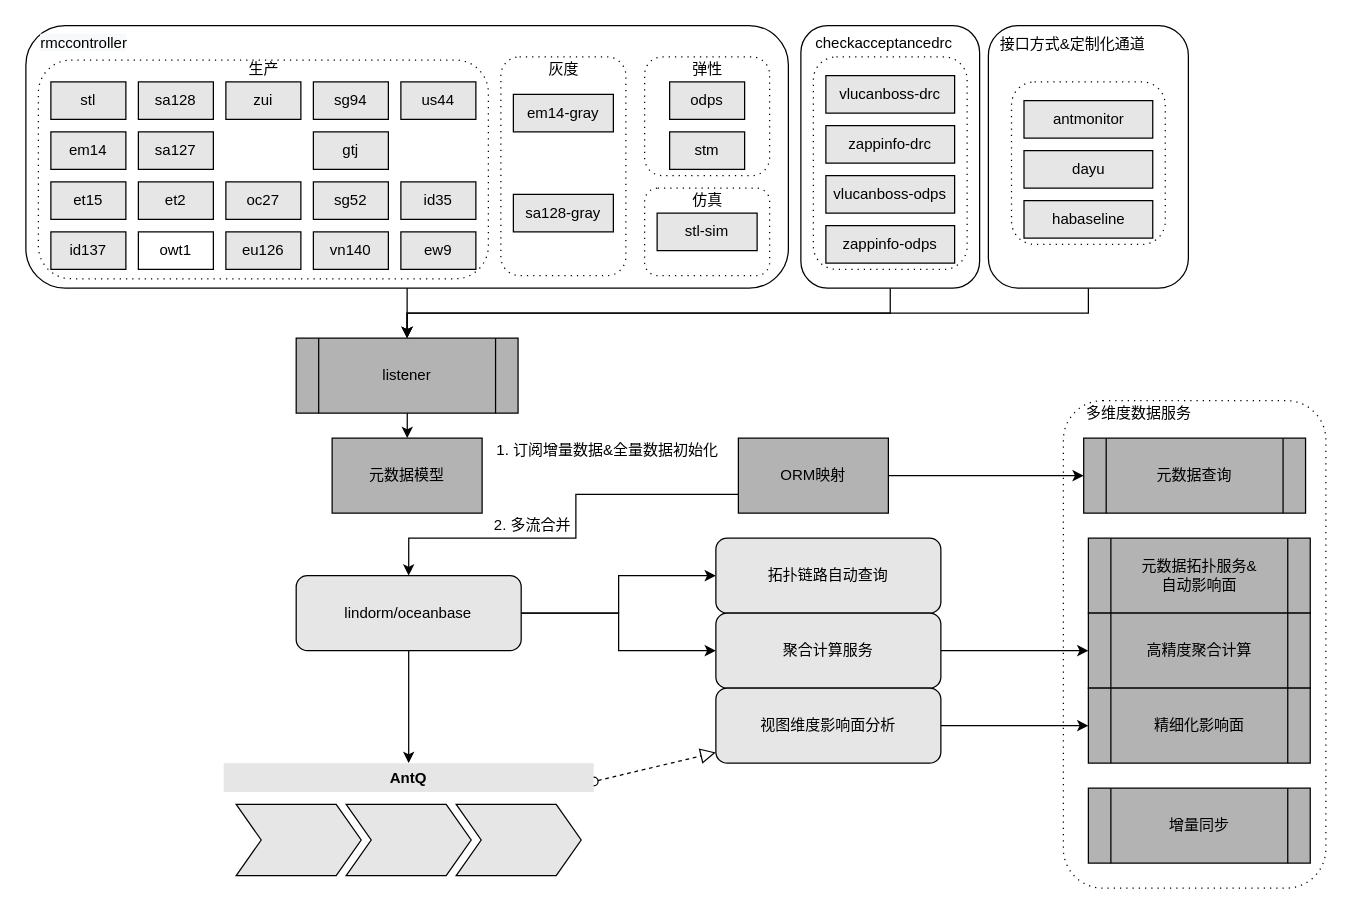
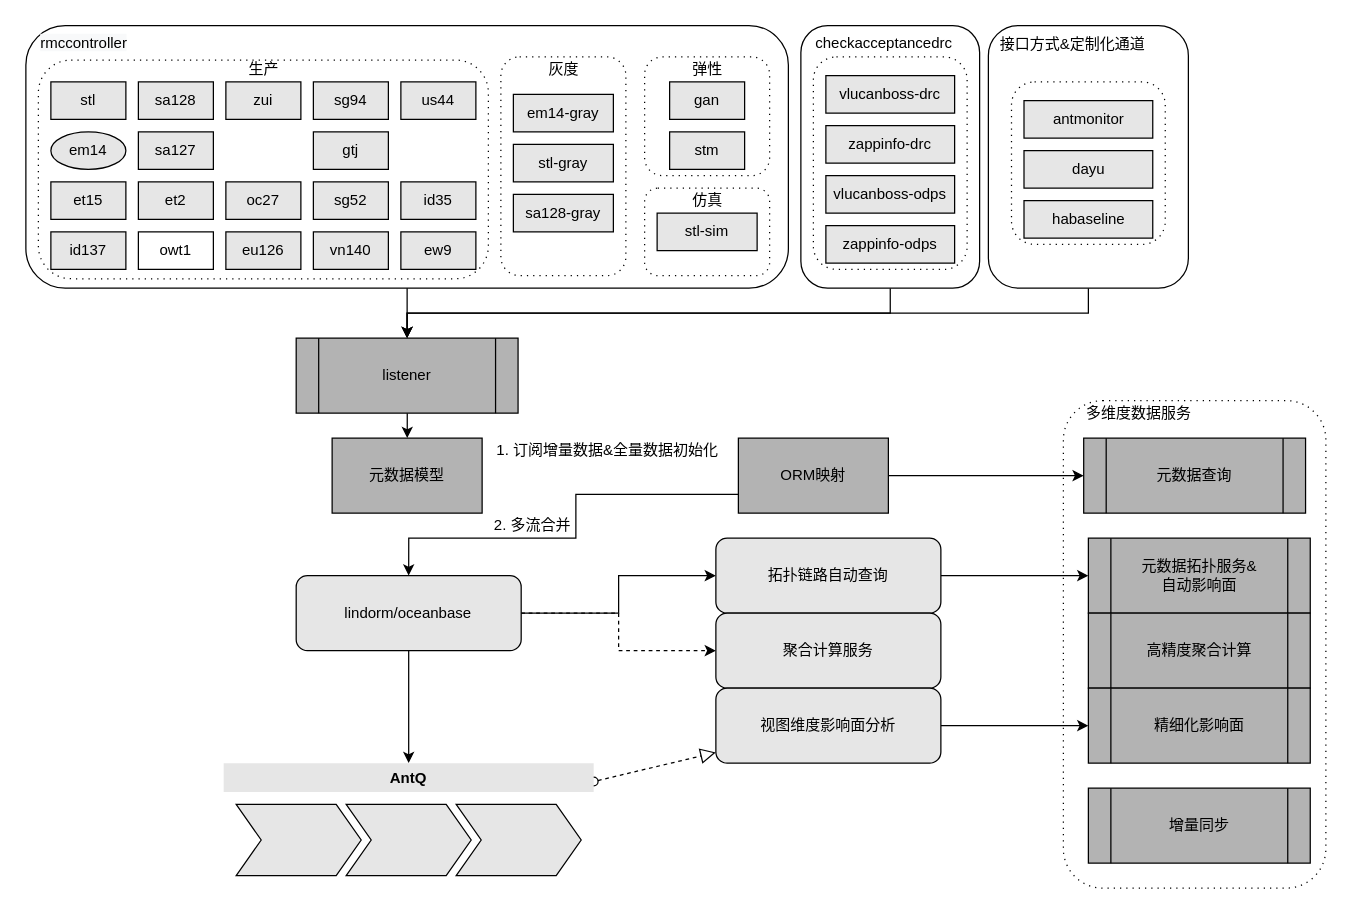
  <mxCell id="0" />
  <mxCell id="1" parent="0" />
  <mxCell id="2" value="" style="rounded=1;whiteSpace=wrap;html=1;" parent="1" vertex="1"><mxGeometry x="20" y="20" width="610" height="210" as="geometry" /></mxCell>
  <mxCell id="3" value="" style="shape=ext;rounded=1;html=1;whiteSpace=wrap;dashed=1;dashPattern=1 4;" parent="1" vertex="1"><mxGeometry x="30" y="47.5" width="360" height="175" as="geometry" /></mxCell>
  <mxCell id="4" style="edgeStyle=orthogonalEdgeStyle;rounded=0;orthogonalLoop=1;jettySize=auto;html=1;exitX=0.5;exitY=1;exitDx=0;exitDy=0;entryX=0.5;entryY=0;entryDx=0;entryDy=0;strokeColor=#000000;fillColor=#E6E6E6;" parent="1" source="2" target="53" edge="1"><mxGeometry relative="1" as="geometry" /></mxCell>
  <mxCell id="5" value="" style="shape=ext;rounded=1;html=1;whiteSpace=wrap;dashed=1;dashPattern=1 4;" parent="1" vertex="1"><mxGeometry x="515" y="150" width="100" height="70" as="geometry" /></mxCell>
  <mxCell id="6" value="" style="shape=ext;rounded=1;html=1;whiteSpace=wrap;dashed=1;dashPattern=1 4;" parent="1" vertex="1"><mxGeometry x="515" y="45" width="100" height="95" as="geometry" /></mxCell>
  <mxCell id="7" value="" style="shape=ext;rounded=1;html=1;whiteSpace=wrap;dashed=1;dashPattern=1 4;" parent="1" vertex="1"><mxGeometry x="400" y="45" width="100" height="175" as="geometry" /></mxCell>
  <mxCell id="8" value="" style="shape=ext;rounded=1;html=1;whiteSpace=wrap;dashed=1;dashPattern=1 4;" parent="1" vertex="1"><mxGeometry x="850" y="320" width="210" height="390" as="geometry" /></mxCell>
  <mxCell id="9" value="gtj" style="rounded=0;whiteSpace=wrap;html=1;fillColor=#E6E6E6;" parent="1" vertex="1"><mxGeometry x="250" y="105" width="60" height="30" as="geometry" /></mxCell>
  <mxCell id="10" value="sa128" style="rounded=0;whiteSpace=wrap;html=1;fillColor=#E6E6E6;" parent="1" vertex="1"><mxGeometry x="110" y="65" width="60" height="30" as="geometry" /></mxCell>
  <mxCell id="11" value="ew9" style="rounded=0;whiteSpace=wrap;html=1;fillColor=#E6E6E6;" parent="1" vertex="1"><mxGeometry x="320" y="185" width="60" height="30" as="geometry" /></mxCell>
- <mxCell id="12" value="odps" style="rounded=0;whiteSpace=wrap;html=1;fillColor=#E6E6E6;" parent="1" vertex="1"><mxGeometry x="535" y="65" width="60" height="30" as="geometry" /></mxCell>
+ <mxCell id="12" value="gan" style="rounded=0;whiteSpace=wrap;html=1;fillColor=#E6E6E6;" parent="1" vertex="1"><mxGeometry x="535" y="65" width="60" height="30" as="geometry" /></mxCell>
  <mxCell id="13" value="et2" style="rounded=0;whiteSpace=wrap;html=1;fillColor=#E6E6E6;" parent="1" vertex="1"><mxGeometry x="110" y="145" width="60" height="30" as="geometry" /></mxCell>
  <mxCell id="14" value="zui" style="rounded=0;whiteSpace=wrap;html=1;fillColor=#E6E6E6;" parent="1" vertex="1"><mxGeometry x="180" y="65" width="60" height="30" as="geometry" /></mxCell>
  <mxCell id="15" value="et15" style="rounded=0;whiteSpace=wrap;html=1;fillColor=#E6E6E6;" parent="1" vertex="1"><mxGeometry x="40" y="145" width="60" height="30" as="geometry" /></mxCell>
  <mxCell id="16" value="stl" style="rounded=0;whiteSpace=wrap;html=1;fillColor=#E6E6E6;" parent="1" vertex="1"><mxGeometry x="40" y="65" width="60" height="30" as="geometry" /></mxCell>
- <mxCell id="17" value="em14" style="rounded=0;whiteSpace=wrap;html=1;fillColor=#E6E6E6;" parent="1" vertex="1"><mxGeometry x="40" y="105" width="60" height="30" as="geometry" /></mxCell>
+ <mxCell id="17" value="em14" style="ellipse;whiteSpace=wrap;html=1;fillColor=#E6E6E6;" parent="1" vertex="1"><mxGeometry x="40" y="105" width="60" height="30" as="geometry" /></mxCell>
  <mxCell id="18" value="owt1" style="rounded=0;whiteSpace=wrap;html=1;fillColor=#ffffff;" parent="1" vertex="1"><mxGeometry x="110" y="185" width="60" height="30" as="geometry" /></mxCell>
  <mxCell id="19" value="id137" style="rounded=0;whiteSpace=wrap;html=1;fillColor=#E6E6E6;" parent="1" vertex="1"><mxGeometry x="40" y="185" width="60" height="30" as="geometry" /></mxCell>
  <mxCell id="20" value="id35" style="rounded=0;whiteSpace=wrap;html=1;fillColor=#E6E6E6;" parent="1" vertex="1"><mxGeometry x="320" y="145" width="60" height="30" as="geometry" /></mxCell>
  <mxCell id="21" value="oc27" style="rounded=0;whiteSpace=wrap;html=1;fillColor=#E6E6E6;" parent="1" vertex="1"><mxGeometry x="180" y="145" width="60" height="30" as="geometry" /></mxCell>
  <mxCell id="22" value="us44" style="rounded=0;whiteSpace=wrap;html=1;fillColor=#E6E6E6;" parent="1" vertex="1"><mxGeometry x="320" y="65" width="60" height="30" as="geometry" /></mxCell>
  <mxCell id="23" value="sg52" style="rounded=0;whiteSpace=wrap;html=1;fillColor=#E6E6E6;" parent="1" vertex="1"><mxGeometry x="250" y="145" width="60" height="30" as="geometry" /></mxCell>
  <mxCell id="24" value="vn140" style="rounded=0;whiteSpace=wrap;html=1;fillColor=#E6E6E6;" parent="1" vertex="1"><mxGeometry x="250" y="185" width="60" height="30" as="geometry" /></mxCell>
  <mxCell id="25" value="stm" style="rounded=0;whiteSpace=wrap;html=1;fillColor=#E6E6E6;" parent="1" vertex="1"><mxGeometry x="535" y="105" width="60" height="30" as="geometry" /></mxCell>
  <mxCell id="26" value="sa127" style="rounded=0;whiteSpace=wrap;html=1;fillColor=#E6E6E6;" parent="1" vertex="1"><mxGeometry x="110" y="105" width="60" height="30" as="geometry" /></mxCell>
  <mxCell id="27" value="sg94" style="rounded=0;whiteSpace=wrap;html=1;fillColor=#E6E6E6;" parent="1" vertex="1"><mxGeometry x="250" y="65" width="60" height="30" as="geometry" /></mxCell>
  <mxCell id="28" style="edgeStyle=orthogonalEdgeStyle;rounded=0;orthogonalLoop=1;jettySize=auto;html=1;exitX=0.5;exitY=1;exitDx=0;exitDy=0;" parent="1" source="31" target="57" edge="1"><mxGeometry relative="1" as="geometry" /></mxCell>
  <mxCell id="29" style="edgeStyle=orthogonalEdgeStyle;rounded=0;orthogonalLoop=1;jettySize=auto;html=1;exitX=1;exitY=0.5;exitDx=0;exitDy=0;entryX=0;entryY=0.5;entryDx=0;entryDy=0;" edge="1" parent="1" source="31" target="70"><mxGeometry relative="1" as="geometry" /></mxCell>
- <mxCell id="30" style="edgeStyle=orthogonalEdgeStyle;rounded=0;orthogonalLoop=1;jettySize=auto;html=1;exitX=1;exitY=0.5;exitDx=0;exitDy=0;entryX=0;entryY=0.5;entryDx=0;entryDy=0;" edge="1" parent="1" source="31" target="72"><mxGeometry relative="1" as="geometry" /></mxCell>
+ <mxCell id="30" style="edgeStyle=orthogonalEdgeStyle;rounded=0;orthogonalLoop=1;jettySize=auto;html=1;exitX=1;exitY=0.5;exitDx=0;exitDy=0;entryX=0;entryY=0.5;entryDx=0;entryDy=0;dashed=1;" edge="1" parent="1" source="31" target="72"><mxGeometry relative="1" as="geometry" /></mxCell>
  <mxCell id="31" value="lindorm/oceanbase" style="rounded=1;whiteSpace=wrap;html=1;fillColor=#E6E6E6;" parent="1" vertex="1"><mxGeometry x="236.25" y="460" width="180" height="60" as="geometry" /></mxCell>
  <mxCell id="32" value="&lt;div style=&quot;text-align: left&quot;&gt;&lt;br&gt;&lt;/div&gt;" style="text;html=1;align=center;verticalAlign=middle;resizable=0;points=[];autosize=1;" parent="1" vertex="1"><mxGeometry x="585" y="195" width="20" height="20" as="geometry" /></mxCell>
  <mxCell id="33" value="eu126" style="rounded=0;whiteSpace=wrap;html=1;fillColor=#E6E6E6;" parent="1" vertex="1"><mxGeometry x="180" y="185" width="60" height="30" as="geometry" /></mxCell>
  <mxCell id="34" value="em14-gray" style="rounded=0;whiteSpace=wrap;html=1;fillColor=#E6E6E6;" parent="1" vertex="1"><mxGeometry x="410" y="75" width="80" height="30" as="geometry" /></mxCell>
+ <mxCell id="35" value="stl-gray" style="rounded=0;whiteSpace=wrap;html=1;fillColor=#E6E6E6;" parent="1" vertex="1"><mxGeometry x="410" y="115" width="80" height="30" as="geometry" /></mxCell>
  <mxCell id="36" value="sa128-gray" style="rounded=0;whiteSpace=wrap;html=1;fillColor=#E6E6E6;" parent="1" vertex="1"><mxGeometry x="410" y="155" width="80" height="30" as="geometry" /></mxCell>
  <mxCell id="37" value="stl-sim" style="rounded=0;whiteSpace=wrap;html=1;fillColor=#E6E6E6;" parent="1" vertex="1"><mxGeometry x="525" y="170" width="80" height="30" as="geometry" /></mxCell>
  <mxCell id="38" value="生产" style="text;html=1;align=center;verticalAlign=middle;resizable=0;points=[];autosize=1;" parent="1" vertex="1"><mxGeometry x="190" y="45" width="40" height="20" as="geometry" /></mxCell>
  <mxCell id="39" value="灰度" style="text;html=1;align=center;verticalAlign=middle;resizable=0;points=[];autosize=1;" parent="1" vertex="1"><mxGeometry x="430" y="45" width="40" height="20" as="geometry" /></mxCell>
  <mxCell id="40" value="弹性" style="text;html=1;align=center;verticalAlign=middle;resizable=0;points=[];autosize=1;" parent="1" vertex="1"><mxGeometry x="545" y="45" width="40" height="20" as="geometry" /></mxCell>
  <mxCell id="41" value="仿真" style="text;html=1;align=center;verticalAlign=middle;resizable=0;points=[];autosize=1;" parent="1" vertex="1"><mxGeometry x="545" y="150" width="40" height="20" as="geometry" /></mxCell>
  <mxCell id="42" value="&lt;meta charset=&quot;utf-8&quot;&gt;&lt;span style=&quot;color: rgb(0, 0, 0); font-family: helvetica; font-size: 12px; font-style: normal; font-weight: 400; letter-spacing: normal; text-align: center; text-indent: 0px; text-transform: none; word-spacing: 0px; background-color: rgb(248, 249, 250); display: inline; float: none;&quot;&gt;rmccontroller&lt;/span&gt;" style="text;whiteSpace=wrap;html=1;" parent="1" vertex="1"><mxGeometry x="30" y="20" width="90" height="30" as="geometry" /></mxCell>
  <mxCell id="43" style="edgeStyle=orthogonalEdgeStyle;rounded=0;orthogonalLoop=1;jettySize=auto;html=1;exitX=0.5;exitY=1;exitDx=0;exitDy=0;entryX=0.5;entryY=0;entryDx=0;entryDy=0;strokeColor=#000000;fillColor=#E6E6E6;" parent="1" source="44" target="53" edge="1"><mxGeometry relative="1" as="geometry" /></mxCell>
  <mxCell id="44" value="" style="rounded=1;whiteSpace=wrap;html=1;" parent="1" vertex="1"><mxGeometry x="640" y="20" width="143" height="210" as="geometry" /></mxCell>
  <mxCell id="45" value="" style="shape=ext;rounded=1;html=1;whiteSpace=wrap;dashed=1;dashPattern=1 4;" parent="1" vertex="1"><mxGeometry x="650" y="45" width="123" height="170" as="geometry" /></mxCell>
  <mxCell id="46" value="vlucanboss-drc" style="rounded=0;whiteSpace=wrap;html=1;fillColor=#E6E6E6;" parent="1" vertex="1"><mxGeometry x="660" y="60" width="103" height="30" as="geometry" /></mxCell>
  <mxCell id="47" value="zappinfo-drc" style="rounded=0;whiteSpace=wrap;html=1;fillColor=#E6E6E6;" parent="1" vertex="1"><mxGeometry x="660" y="100" width="103" height="30" as="geometry" /></mxCell>
  <mxCell id="48" value="&lt;font style=&quot;font-size: 12px&quot;&gt;&lt;span style=&quot;background-color: rgb(255 , 255 , 255)&quot;&gt;checkacceptancedrc&lt;/span&gt;&lt;/font&gt;" style="text;whiteSpace=wrap;html=1;" parent="1" vertex="1"><mxGeometry x="650" y="20" width="90" height="30" as="geometry" /></mxCell>
  <mxCell id="49" value="" style="startArrow=oval;startFill=0;startSize=7;endArrow=block;endFill=0;endSize=10;dashed=1;html=1;strokeColor=#000000;fillColor=#E6E6E6;" parent="1" source="57" target="81" edge="1"><mxGeometry relative="1" as="geometry"><mxPoint x="712" y="500" as="sourcePoint" /><mxPoint x="552" y="635" as="targetPoint" /></mxGeometry></mxCell>
  <mxCell id="50" value="vlucanboss-odps" style="rounded=0;whiteSpace=wrap;html=1;fillColor=#E6E6E6;" parent="1" vertex="1"><mxGeometry x="660" y="140" width="103" height="30" as="geometry" /></mxCell>
  <mxCell id="51" value="zappinfo-odps" style="rounded=0;whiteSpace=wrap;html=1;fillColor=#E6E6E6;" parent="1" vertex="1"><mxGeometry x="660" y="180" width="103" height="30" as="geometry" /></mxCell>
  <mxCell id="52" value="" style="edgeStyle=orthogonalEdgeStyle;rounded=0;orthogonalLoop=1;jettySize=auto;html=1;" edge="1" parent="1" source="53" target="65"><mxGeometry relative="1" as="geometry" /></mxCell>
  <mxCell id="53" value="&lt;span&gt;listener&lt;/span&gt;" style="shape=process;whiteSpace=wrap;html=1;backgroundOutline=1;strokeColor=#000000;fillColor=#B3B3B3;" parent="1" vertex="1"><mxGeometry x="236.25" y="270" width="177.5" height="60" as="geometry" /></mxCell>
  <mxCell id="54" value="&lt;span&gt;元数据拓扑服务&amp;amp;&lt;br&gt;自动影响面&lt;/span&gt;" style="shape=process;whiteSpace=wrap;html=1;backgroundOutline=1;strokeColor=#000000;fillColor=#B3B3B3;" parent="1" vertex="1"><mxGeometry x="870" y="430" width="177.5" height="60" as="geometry" /></mxCell>
  <mxCell id="55" value="&lt;span&gt;高精度聚合计算&lt;/span&gt;" style="shape=process;whiteSpace=wrap;html=1;backgroundOutline=1;strokeColor=#000000;fillColor=#B3B3B3;" parent="1" vertex="1"><mxGeometry x="870" y="490" width="177.5" height="60" as="geometry" /></mxCell>
  <mxCell id="56" value="&lt;span&gt;增量同步&lt;/span&gt;" style="shape=process;whiteSpace=wrap;html=1;backgroundOutline=1;strokeColor=#000000;fillColor=#B3B3B3;" parent="1" vertex="1"><mxGeometry x="870" y="630" width="177.5" height="60" as="geometry" /></mxCell>
  <mxCell id="57" value="AntQ" style="swimlane;childLayout=stackLayout;horizontal=1;fillColor=#E6E6E6;horizontalStack=1;resizeParent=1;resizeParentMax=0;resizeLast=0;collapsible=0;strokeColor=none;stackBorder=10;stackSpacing=-12;resizable=1;align=center;points=[];fontColor=#000000;" parent="1" vertex="1"><mxGeometry x="178.25" y="610" width="296" height="100" as="geometry" /></mxCell>
  <mxCell id="58" value="" style="shape=step;perimeter=stepPerimeter;fixedSize=1;points=[];fillColor=#E6E6E6;" parent="57" vertex="1"><mxGeometry x="10" y="33" width="100" height="57" as="geometry" /></mxCell>
  <mxCell id="59" value="" style="shape=step;perimeter=stepPerimeter;fixedSize=1;points=[];fillColor=#E6E6E6;" parent="57" vertex="1"><mxGeometry x="98" y="33" width="100" height="57" as="geometry" /></mxCell>
  <mxCell id="60" value="" style="shape=step;perimeter=stepPerimeter;fixedSize=1;points=[];fillColor=#E6E6E6;" parent="57" vertex="1"><mxGeometry x="186" y="33" width="100" height="57" as="geometry" /></mxCell>
  <mxCell id="61" value="多维度数据服务" style="text;html=1;align=center;verticalAlign=middle;resizable=0;points=[];autosize=1;" parent="1" vertex="1"><mxGeometry x="860" y="320" width="100" height="20" as="geometry" /></mxCell>
  <mxCell id="62" value="1. 订阅增量数据&amp;amp;全量数据初始化" style="text;html=1;align=center;verticalAlign=middle;resizable=0;points=[];autosize=1;" parent="1" vertex="1"><mxGeometry x="390" y="350" width="190" height="20" as="geometry" /></mxCell>
  <mxCell id="63" value="2. 多流合并" style="text;html=1;align=center;verticalAlign=middle;resizable=0;points=[];autosize=1;" parent="1" vertex="1"><mxGeometry x="385" y="410" width="80" height="20" as="geometry" /></mxCell>
  <mxCell id="64" value="&lt;span&gt;元数据查询&lt;/span&gt;" style="shape=process;whiteSpace=wrap;html=1;backgroundOutline=1;strokeColor=#000000;fillColor=#B3B3B3;" parent="1" vertex="1"><mxGeometry x="866.25" y="350" width="177.5" height="60" as="geometry" /></mxCell>
  <mxCell id="65" value="元数据模型" style="whiteSpace=wrap;html=1;fillColor=#B3B3B3;" vertex="1" parent="1"><mxGeometry x="265" y="350" width="120" height="60" as="geometry" /></mxCell>
  <mxCell id="66" style="edgeStyle=orthogonalEdgeStyle;rounded=0;orthogonalLoop=1;jettySize=auto;html=1;exitX=0;exitY=0.75;exitDx=0;exitDy=0;entryX=0.5;entryY=0;entryDx=0;entryDy=0;" edge="1" parent="1" source="68" target="31"><mxGeometry relative="1" as="geometry"><Array as="points"><mxPoint x="460" y="395" /><mxPoint x="460" y="430" /><mxPoint x="326" y="430" /></Array></mxGeometry></mxCell>
  <mxCell id="67" style="edgeStyle=orthogonalEdgeStyle;rounded=0;orthogonalLoop=1;jettySize=auto;html=1;exitX=1;exitY=0.5;exitDx=0;exitDy=0;entryX=0;entryY=0.5;entryDx=0;entryDy=0;" edge="1" parent="1" source="68" target="64"><mxGeometry relative="1" as="geometry" /></mxCell>
  <mxCell id="68" value="ORM映射" style="whiteSpace=wrap;html=1;fillColor=#B3B3B3;" vertex="1" parent="1"><mxGeometry x="590" y="350" width="120" height="60" as="geometry" /></mxCell>
+ <mxCell id="69" style="edgeStyle=orthogonalEdgeStyle;rounded=0;orthogonalLoop=1;jettySize=auto;html=1;exitX=1;exitY=0.5;exitDx=0;exitDy=0;" edge="1" parent="1" source="70" target="54"><mxGeometry relative="1" as="geometry" /></mxCell>
  <mxCell id="70" value="拓扑链路自动查询" style="rounded=1;whiteSpace=wrap;html=1;fillColor=#E6E6E6;" vertex="1" parent="1"><mxGeometry x="572" y="430" width="180" height="60" as="geometry" /></mxCell>
- <mxCell id="71" style="edgeStyle=orthogonalEdgeStyle;rounded=0;orthogonalLoop=1;jettySize=auto;html=1;exitX=1;exitY=0.5;exitDx=0;exitDy=0;" edge="1" parent="1" source="72" target="55"><mxGeometry relative="1" as="geometry" /></mxCell>
  <mxCell id="72" value="聚合计算服务" style="rounded=1;whiteSpace=wrap;html=1;fillColor=#E6E6E6;" vertex="1" parent="1"><mxGeometry x="572" y="490" width="180" height="60" as="geometry" /></mxCell>
  <mxCell id="73" style="edgeStyle=orthogonalEdgeStyle;rounded=0;orthogonalLoop=1;jettySize=auto;html=1;exitX=0.5;exitY=1;exitDx=0;exitDy=0;entryX=0.5;entryY=0;entryDx=0;entryDy=0;" edge="1" parent="1" source="74" target="53"><mxGeometry relative="1" as="geometry" /></mxCell>
  <mxCell id="74" value="" style="rounded=1;whiteSpace=wrap;html=1;" vertex="1" parent="1"><mxGeometry x="790" y="20" width="160" height="210" as="geometry" /></mxCell>
  <mxCell id="75" value="接口方式&amp;amp;定制化通道" style="text;html=1;align=center;verticalAlign=middle;resizable=0;points=[];autosize=1;" vertex="1" parent="1"><mxGeometry x="791.5" y="25" width="130" height="20" as="geometry" /></mxCell>
  <mxCell id="76" value="" style="shape=ext;rounded=1;html=1;whiteSpace=wrap;dashed=1;dashPattern=1 4;" vertex="1" parent="1"><mxGeometry x="808.5" y="65" width="123" height="130" as="geometry" /></mxCell>
  <mxCell id="77" value="antmonitor" style="rounded=0;whiteSpace=wrap;html=1;fillColor=#E6E6E6;" vertex="1" parent="1"><mxGeometry x="818.5" y="80" width="103" height="30" as="geometry" /></mxCell>
  <mxCell id="78" value="dayu" style="rounded=0;whiteSpace=wrap;html=1;fillColor=#E6E6E6;" vertex="1" parent="1"><mxGeometry x="818.5" y="120" width="103" height="30" as="geometry" /></mxCell>
  <mxCell id="79" value="habaseline" style="rounded=0;whiteSpace=wrap;html=1;fillColor=#E6E6E6;" vertex="1" parent="1"><mxGeometry x="818.5" y="160" width="103" height="30" as="geometry" /></mxCell>
  <mxCell id="80" style="edgeStyle=orthogonalEdgeStyle;rounded=0;orthogonalLoop=1;jettySize=auto;html=1;exitX=1;exitY=0.5;exitDx=0;exitDy=0;entryX=0;entryY=0.5;entryDx=0;entryDy=0;" edge="1" parent="1" source="81" target="82"><mxGeometry relative="1" as="geometry" /></mxCell>
  <mxCell id="81" value="视图维度影响面分析" style="rounded=1;whiteSpace=wrap;html=1;fillColor=#E6E6E6;" vertex="1" parent="1"><mxGeometry x="572" y="550" width="180" height="60" as="geometry" /></mxCell>
  <mxCell id="82" value="&lt;span&gt;精细化影响面&lt;/span&gt;" style="shape=process;whiteSpace=wrap;html=1;backgroundOutline=1;strokeColor=#000000;fillColor=#B3B3B3;" vertex="1" parent="1"><mxGeometry x="870" y="550" width="177.5" height="60" as="geometry" /></mxCell>
